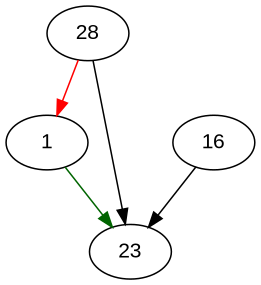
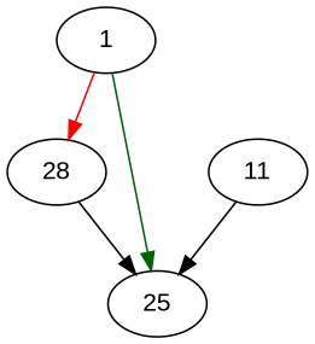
  strict digraph {
    fontname="Liberation Sans"
    node [fontname="Liberation Sans"]
    edge [fontname="Liberation Sans"]
    1 [entry=true]
    n2 [label=28]
-   25 [label=23]
-   11 [label=16]
-   n2 -> 1 [color=red cond=false]
+   25
+   11
+   1 -> n2 [color=red cond=false]
    1 -> 25 [color=darkgreen cond=true]
    n2 -> 25
    11 -> 25
  }
